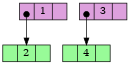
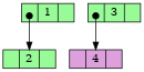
  digraph {
    node [fillcolor=plum shape=record style=filled]
    edge [arrowtail=dot dir=both headport=valeur tailclip=false tailport="gauche:c"]
-   n1 [height=.1 label="<gauche> | <valeur> 1 | <droit>"]
+   n1 [fillcolor=palegreen height=.1 label="<gauche> | <valeur> 1 | <droit>"]
    n2 [fillcolor=palegreen height=.1 label="<gauche> | <valeur> 2 | <droit>"]
-   n3 [height=.1 label="<gauche> | <valeur> 3 | <droit>"]
-   n4 [fillcolor=palegreen height=.1 label="<gauche> | <valeur> 4 | <droit>"]
+   n3 [fillcolor=palegreen height=.1 label="<gauche> | <valeur> 3 | <droit>"]
+   n4 [height=.1 label="<gauche> | <valeur> 4 | <droit>"]
    n1 -> n2
    n3 -> n4
  }
